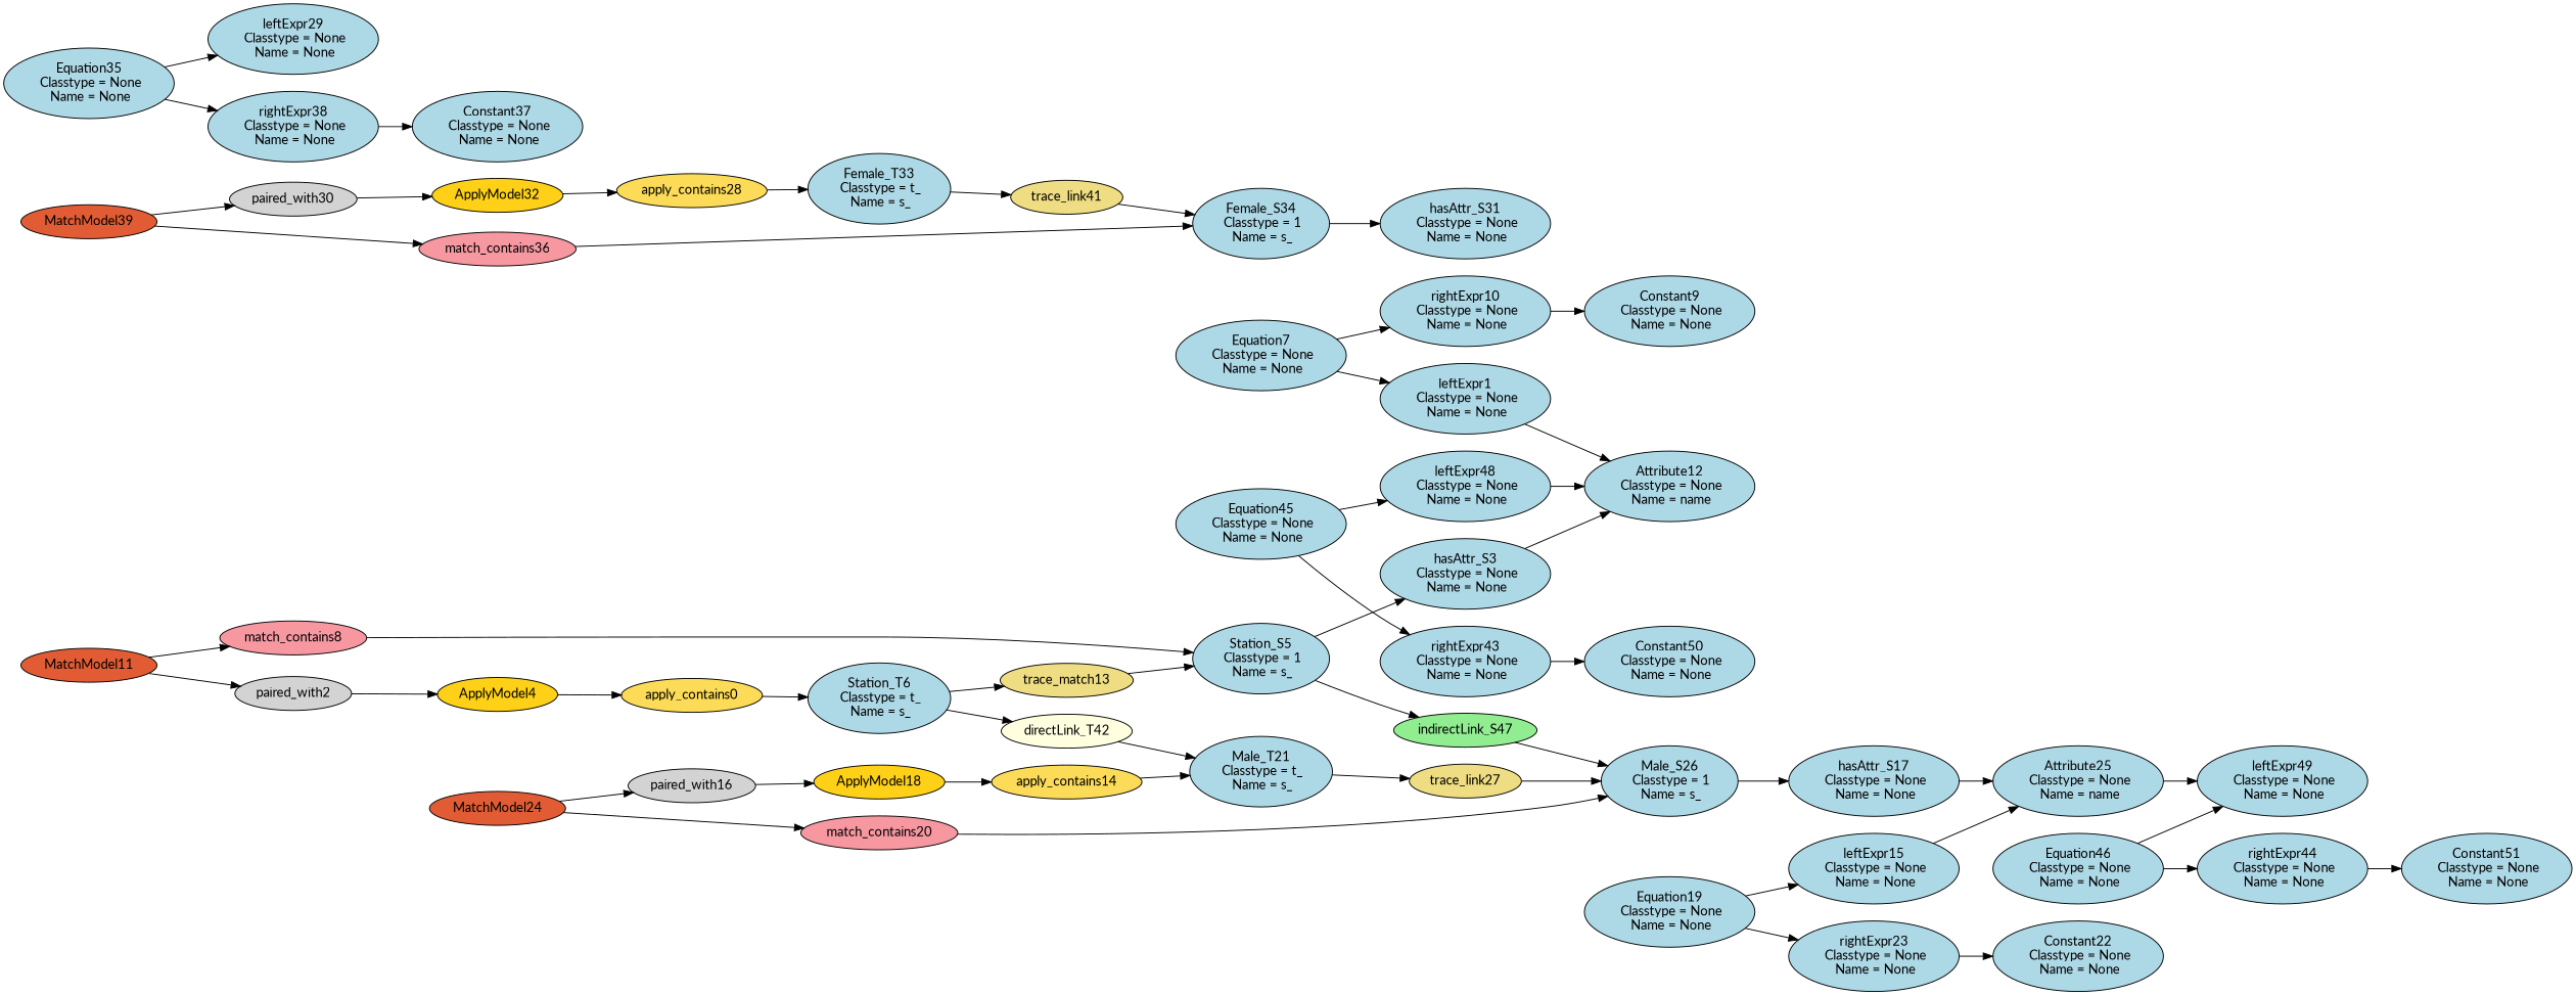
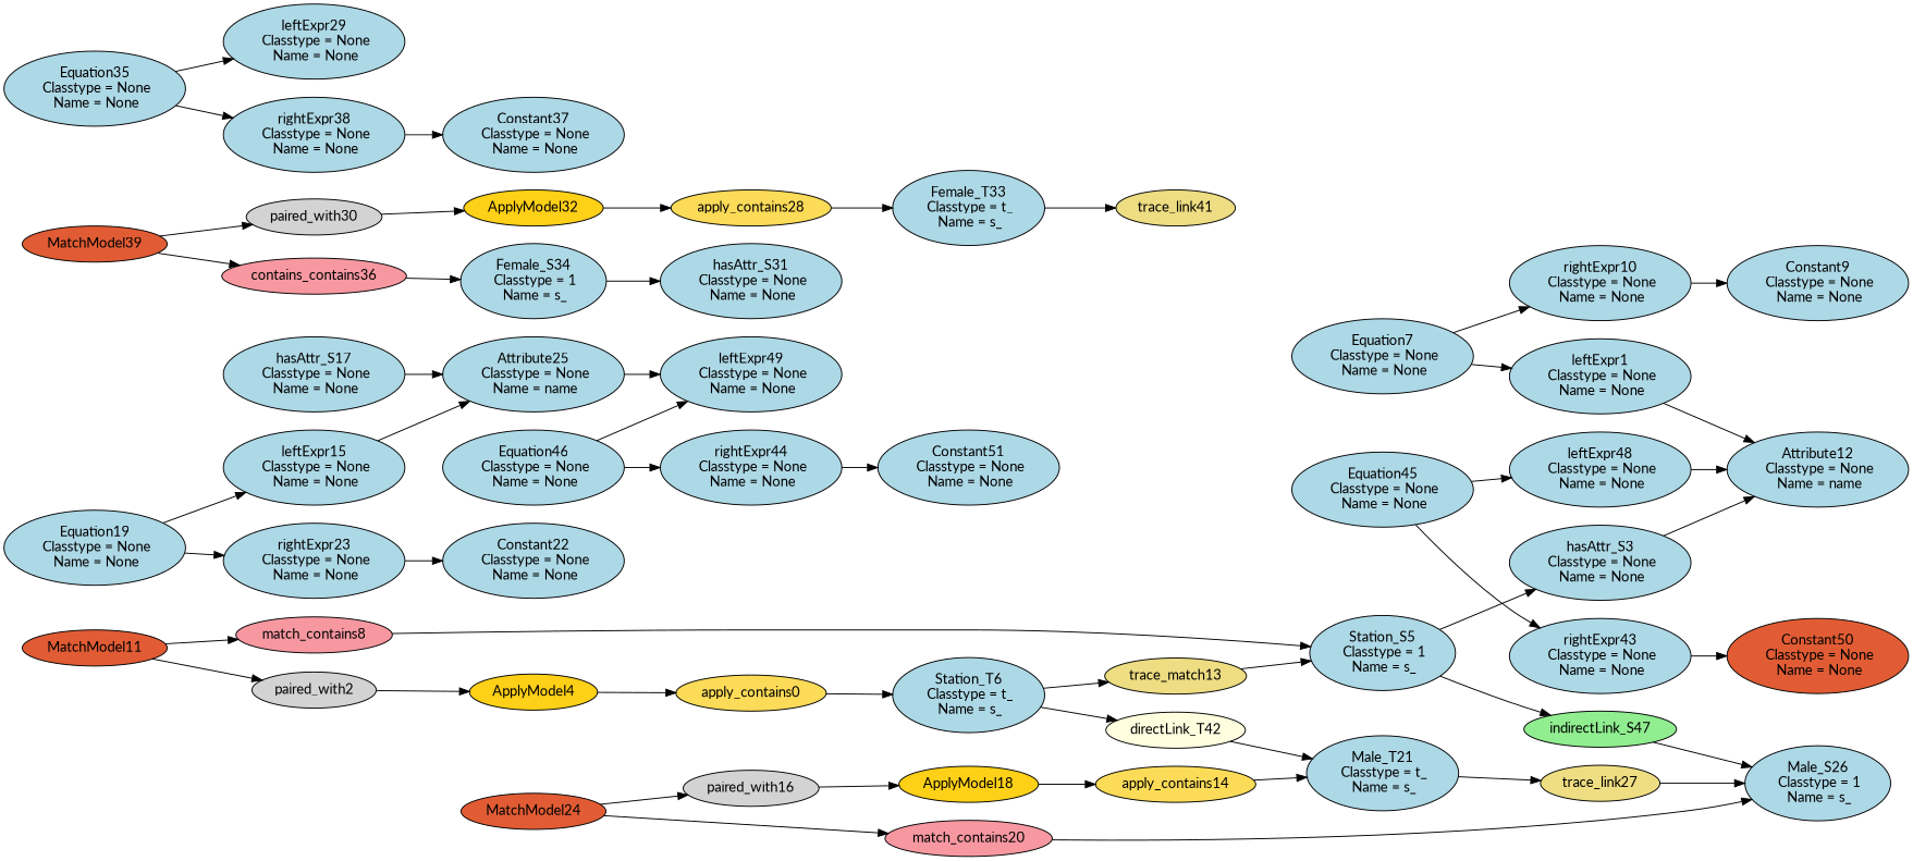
  digraph {
    fontname=Lato
    rankdir=LR
    node [fillcolor=lightblue fontname=Lato style=filled]
    edge [fontname=Lato]
    apply_contains0 [fillcolor="#FCDB58"]
    "Station_T6\n Classtype = t_\n Name = s_"
    n3 [fillcolor=lightgoldenrod label=trace_match13]
    "directLink_T42\n" [fillcolor=lightyellow]
    "leftExpr1\n Classtype = None\n Name = None"
    "Attribute12\n Classtype = None\n Name = name"
    paired_with2 [fillcolor=lightgray]
    ApplyModel4 [fillcolor="#FED017"]
    "hasAttr_S3\n Classtype = None\n Name = None"
    "Station_S5\n Classtype = 1\n Name = s_"
    indirectLink_S47 [fillcolor=lightgreen]
    "Male_S26\n Classtype = 1\n Name = s_"
    "Male_T21\n Classtype = t_\n Name = s_"
    "Equation7\n Classtype = None\n Name = None"
    "rightExpr10\n Classtype = None\n Name = None"
    "Constant9\n Classtype = None\n Name = None"
    match_contains8 [fillcolor="#F798A1"]
    MatchModel11 [fillcolor="#E15C34"]
    apply_contains14 [fillcolor="#FCDB58"]
    trace_link27 [fillcolor=lightgoldenrod]
    "leftExpr15\n Classtype = None\n Name = None"
    "Attribute25\n Classtype = None\n Name = name"
    "leftExpr49\n Classtype = None\n Name = None"
    paired_with16 [fillcolor=lightgray]
    ApplyModel18 [fillcolor="#FED017"]
    "hasAttr_S17\n Classtype = None\n Name = None"
    "Equation19\n Classtype = None\n Name = None"
    "rightExpr23\n Classtype = None\n Name = None"
    "Constant22\n Classtype = None\n Name = None"
    match_contains20 [fillcolor="#F798A1"]
    MatchModel24 [fillcolor="#E15C34"]
    apply_contains28 [fillcolor="#FCDB58"]
    "Female_T33\n Classtype = t_\n Name = s_"
    trace_link41 [fillcolor=lightgoldenrod]
    paired_with30 [fillcolor=lightgray]
    ApplyModel32 [fillcolor="#FED017"]
    "Female_S34\n Classtype = 1\n Name = s_"
    "hasAttr_S31\n Classtype = None\n Name = None"
    "Equation35\n Classtype = None\n Name = None"
    "leftExpr29\n Classtype = None\n Name = None"
    "rightExpr38\n Classtype = None\n Name = None"
    "Constant37\n Classtype = None\n Name = None"
-   match_contains36 [fillcolor="#F798A1"]
+   match_contains36 [fillcolor="#F798A1" label=contains_contains36]
    MatchModel39 [fillcolor="#E15C34"]
    "rightExpr43\n Classtype = None\n Name = None"
-   "Constant50\n Classtype = None\n Name = None"
+   "Constant50\n Classtype = None\n Name = None" [fillcolor="#E15C34"]
    "rightExpr44\n Classtype = None\n Name = None"
    "Constant51\n Classtype = None\n Name = None"
    "Equation45\n Classtype = None\n Name = None"
    "leftExpr48\n Classtype = None\n Name = None"
    "Equation46\n Classtype = None\n Name = None"
    apply_contains0 -> "Station_T6\n Classtype = t_\n Name = s_"
    "Station_T6\n Classtype = t_\n Name = s_" -> n3
    "Station_T6\n Classtype = t_\n Name = s_" -> "directLink_T42\n"
    n3 -> "Station_S5\n Classtype = 1\n Name = s_"
    "directLink_T42\n" -> "Male_T21\n Classtype = t_\n Name = s_"
    "leftExpr1\n Classtype = None\n Name = None" -> "Attribute12\n Classtype = None\n Name = name"
    paired_with2 -> ApplyModel4
    ApplyModel4 -> apply_contains0
    "hasAttr_S3\n Classtype = None\n Name = None" -> "Attribute12\n Classtype = None\n Name = name"
    "Station_S5\n Classtype = 1\n Name = s_" -> "hasAttr_S3\n Classtype = None\n Name = None"
    "Station_S5\n Classtype = 1\n Name = s_" -> indirectLink_S47
    indirectLink_S47 -> "Male_S26\n Classtype = 1\n Name = s_"
-   "Male_S26\n Classtype = 1\n Name = s_" -> "hasAttr_S17\n Classtype = None\n Name = None"
    "Male_T21\n Classtype = t_\n Name = s_" -> trace_link27
    "Equation7\n Classtype = None\n Name = None" -> "leftExpr1\n Classtype = None\n Name = None"
    "Equation7\n Classtype = None\n Name = None" -> "rightExpr10\n Classtype = None\n Name = None"
    "rightExpr10\n Classtype = None\n Name = None" -> "Constant9\n Classtype = None\n Name = None"
    match_contains8 -> "Station_S5\n Classtype = 1\n Name = s_"
    MatchModel11 -> paired_with2
    MatchModel11 -> match_contains8
    apply_contains14 -> "Male_T21\n Classtype = t_\n Name = s_"
    trace_link27 -> "Male_S26\n Classtype = 1\n Name = s_"
    "leftExpr15\n Classtype = None\n Name = None" -> "Attribute25\n Classtype = None\n Name = name"
    "Attribute25\n Classtype = None\n Name = name" -> "leftExpr49\n Classtype = None\n Name = None"
    paired_with16 -> ApplyModel18
    ApplyModel18 -> apply_contains14
    "hasAttr_S17\n Classtype = None\n Name = None" -> "Attribute25\n Classtype = None\n Name = name"
    "Equation19\n Classtype = None\n Name = None" -> "leftExpr15\n Classtype = None\n Name = None"
    "Equation19\n Classtype = None\n Name = None" -> "rightExpr23\n Classtype = None\n Name = None"
    "rightExpr23\n Classtype = None\n Name = None" -> "Constant22\n Classtype = None\n Name = None"
    match_contains20 -> "Male_S26\n Classtype = 1\n Name = s_"
    MatchModel24 -> paired_with16
    MatchModel24 -> match_contains20
    apply_contains28 -> "Female_T33\n Classtype = t_\n Name = s_"
    "Female_T33\n Classtype = t_\n Name = s_" -> trace_link41
-   trace_link41 -> "Female_S34\n Classtype = 1\n Name = s_"
    paired_with30 -> ApplyModel32
    ApplyModel32 -> apply_contains28
    "Female_S34\n Classtype = 1\n Name = s_" -> "hasAttr_S31\n Classtype = None\n Name = None"
    "Equation35\n Classtype = None\n Name = None" -> "leftExpr29\n Classtype = None\n Name = None"
    "Equation35\n Classtype = None\n Name = None" -> "rightExpr38\n Classtype = None\n Name = None"
    "rightExpr38\n Classtype = None\n Name = None" -> "Constant37\n Classtype = None\n Name = None"
    match_contains36 -> "Female_S34\n Classtype = 1\n Name = s_"
    MatchModel39 -> paired_with30
    MatchModel39 -> match_contains36
    "rightExpr43\n Classtype = None\n Name = None" -> "Constant50\n Classtype = None\n Name = None"
    "rightExpr44\n Classtype = None\n Name = None" -> "Constant51\n Classtype = None\n Name = None"
    "Equation45\n Classtype = None\n Name = None" -> "rightExpr43\n Classtype = None\n Name = None"
    "Equation45\n Classtype = None\n Name = None" -> "leftExpr48\n Classtype = None\n Name = None"
    "leftExpr48\n Classtype = None\n Name = None" -> "Attribute12\n Classtype = None\n Name = name"
    "Equation46\n Classtype = None\n Name = None" -> "leftExpr49\n Classtype = None\n Name = None"
    "Equation46\n Classtype = None\n Name = None" -> "rightExpr44\n Classtype = None\n Name = None"
  }
